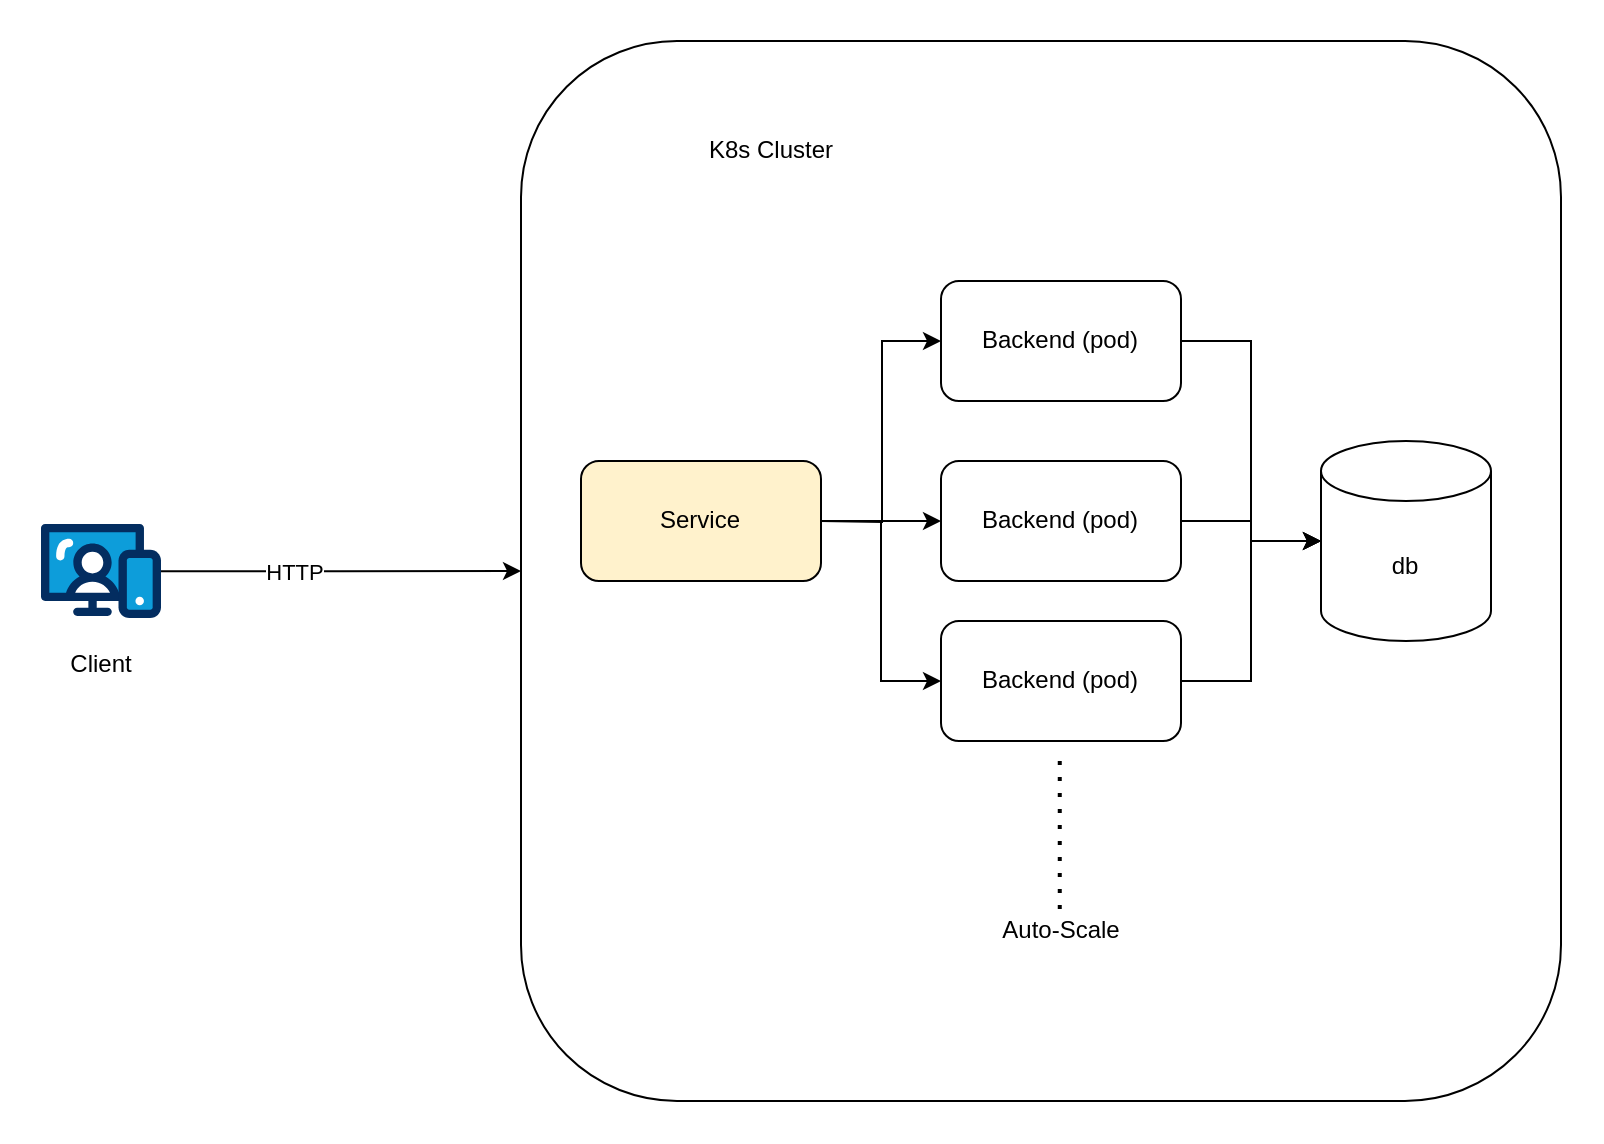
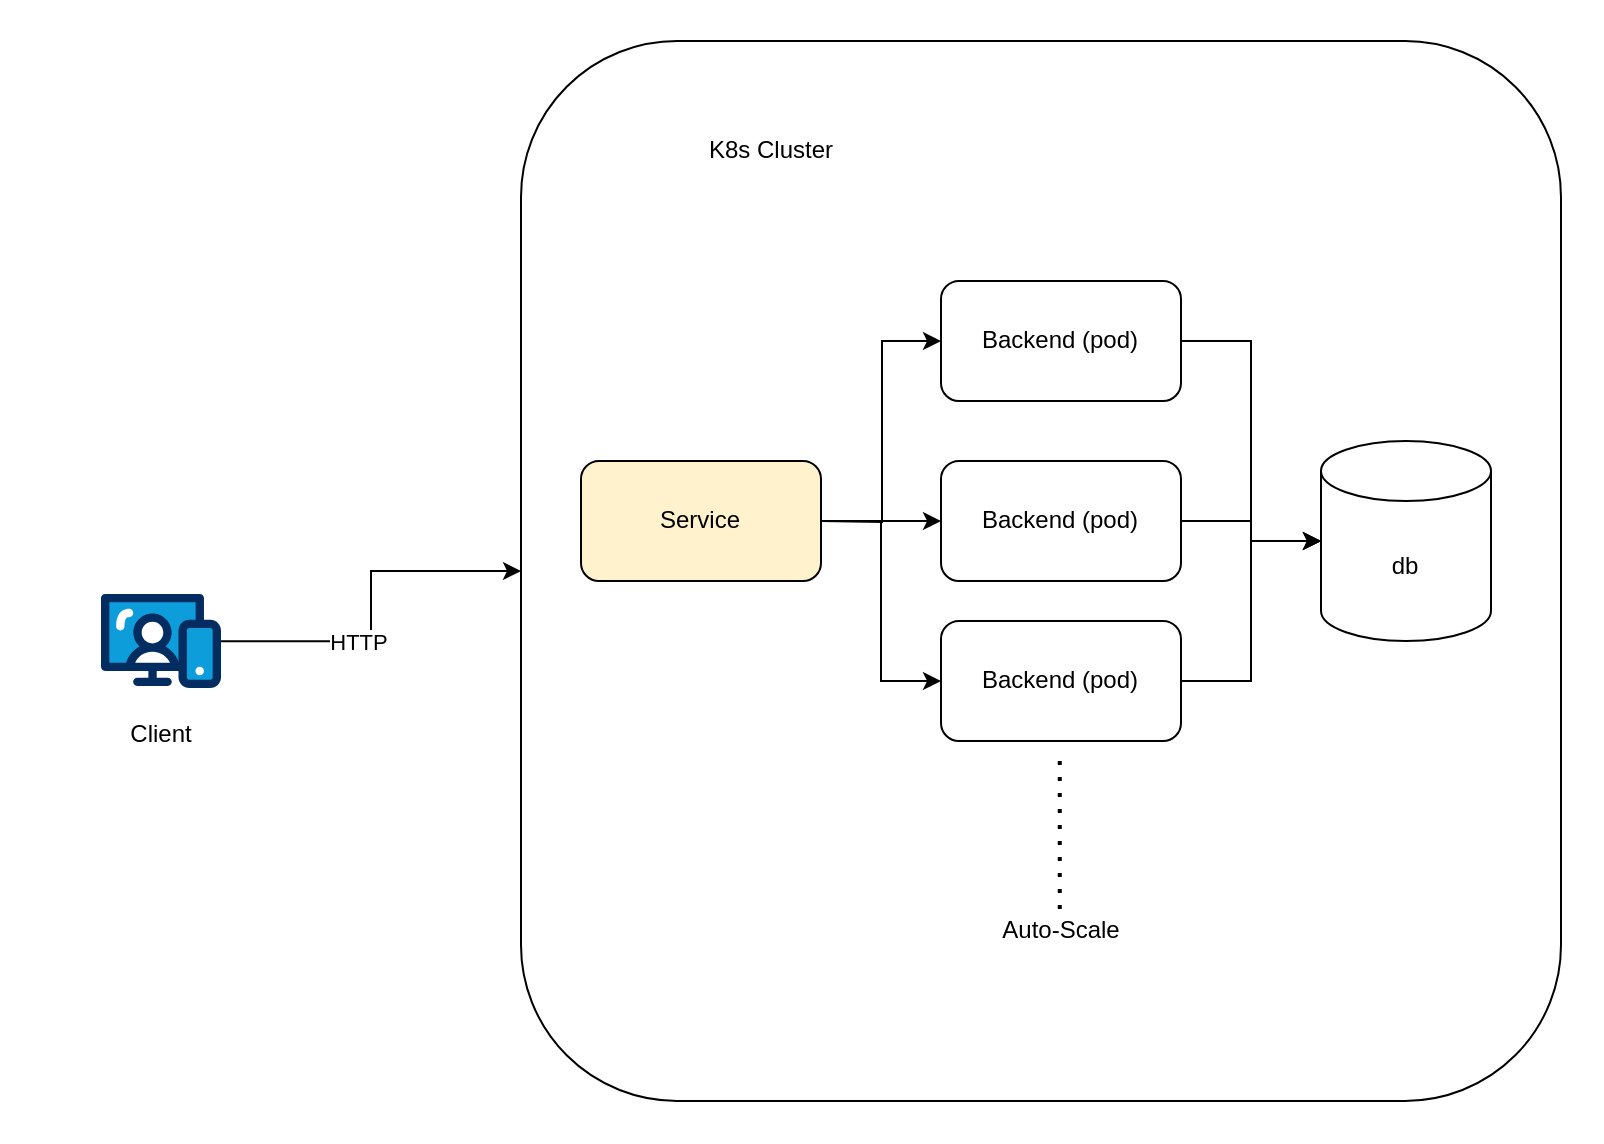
  <mxCell id="0" />
  <mxCell id="1" parent="0" />
  <mxCell id="2" value="" style="rounded=1;whiteSpace=wrap;html=1;" vertex="1" parent="1"><mxGeometry x="260" y="20" width="520" height="530" as="geometry" /></mxCell>
  <mxCell id="3" style="edgeStyle=orthogonalEdgeStyle;rounded=0;orthogonalLoop=1;jettySize=auto;html=1;" edge="1" parent="1" source="5" target="2"><mxGeometry relative="1" as="geometry" /></mxCell>
  <mxCell id="4" value="HTTP" style="edgeLabel;html=1;align=center;verticalAlign=middle;resizable=0;points=[];" vertex="1" connectable="0" parent="3"><mxGeometry x="-0.256" relative="1" as="geometry"><mxPoint x="-1" as="offset" /></mxGeometry></mxCell>
- <mxCell id="5" value="Client" style="verticalLabelPosition=bottom;aspect=fixed;html=1;shape=mxgraph.salesforce.web;" vertex="1" parent="1"><mxGeometry x="20" y="261.3" width="60" height="47.4" as="geometry" /></mxCell>
+ <mxCell id="5" value="Client" style="verticalLabelPosition=bottom;aspect=fixed;html=1;shape=mxgraph.salesforce.web;" vertex="1" parent="1"><mxGeometry x="50" y="296.3" width="60" height="47.4" as="geometry" /></mxCell>
  <mxCell id="6" style="edgeStyle=orthogonalEdgeStyle;rounded=0;orthogonalLoop=1;jettySize=auto;html=1;entryX=0;entryY=0.5;entryDx=0;entryDy=0;" edge="1" parent="1" target="10"><mxGeometry relative="1" as="geometry"><mxPoint x="410" y="260" as="sourcePoint" /></mxGeometry></mxCell>
  <mxCell id="7" style="edgeStyle=orthogonalEdgeStyle;rounded=0;orthogonalLoop=1;jettySize=auto;html=1;entryX=0;entryY=0.5;entryDx=0;entryDy=0;" edge="1" parent="1" source="9" target="11"><mxGeometry relative="1" as="geometry" /></mxCell>
  <mxCell id="8" style="edgeStyle=orthogonalEdgeStyle;rounded=0;orthogonalLoop=1;jettySize=auto;html=1;entryX=0;entryY=0.5;entryDx=0;entryDy=0;" edge="1" parent="1" source="9" target="12"><mxGeometry relative="1" as="geometry" /></mxCell>
  <mxCell id="9" value="Service" style="rounded=1;whiteSpace=wrap;html=1;fillColor=#fff2cc;" vertex="1" parent="1"><mxGeometry x="290" y="230" width="120" height="60" as="geometry" /></mxCell>
  <mxCell id="10" value="Backend (pod)" style="rounded=1;whiteSpace=wrap;html=1;" vertex="1" parent="1"><mxGeometry x="470" y="140" width="120" height="60" as="geometry" /></mxCell>
  <mxCell id="11" value="Backend (pod)" style="rounded=1;whiteSpace=wrap;html=1;" vertex="1" parent="1"><mxGeometry x="470" y="230" width="120" height="60" as="geometry" /></mxCell>
  <mxCell id="12" value="Backend (pod)" style="rounded=1;whiteSpace=wrap;html=1;" vertex="1" parent="1"><mxGeometry x="470" y="310" width="120" height="60" as="geometry" /></mxCell>
  <mxCell id="13" value="db" style="shape=cylinder3;whiteSpace=wrap;html=1;boundedLbl=1;backgroundOutline=1;size=15;" vertex="1" parent="1"><mxGeometry x="660" y="220" width="85" height="100" as="geometry" /></mxCell>
  <mxCell id="14" value="" style="endArrow=none;dashed=1;html=1;dashPattern=1 3;strokeWidth=2;rounded=0;" edge="1" parent="1"><mxGeometry width="50" height="50" relative="1" as="geometry"><mxPoint x="529.38" y="380" as="sourcePoint" /><mxPoint x="529.38" y="460" as="targetPoint" /></mxGeometry></mxCell>
  <mxCell id="15" value="Auto-Scale" style="text;html=1;align=center;verticalAlign=middle;resizable=0;points=[];autosize=1;strokeColor=none;fillColor=none;" vertex="1" parent="1"><mxGeometry x="490" y="450" width="80" height="30" as="geometry" /></mxCell>
  <mxCell id="16" value="K8s Cluster" style="text;html=1;align=center;verticalAlign=middle;resizable=0;points=[];autosize=1;strokeColor=none;fillColor=none;" vertex="1" parent="1"><mxGeometry x="340" y="60" width="90" height="30" as="geometry" /></mxCell>
  <mxCell id="17" style="edgeStyle=orthogonalEdgeStyle;rounded=0;orthogonalLoop=1;jettySize=auto;html=1;entryX=0;entryY=0.5;entryDx=0;entryDy=0;entryPerimeter=0;" edge="1" parent="1" source="10" target="13"><mxGeometry relative="1" as="geometry" /></mxCell>
  <mxCell id="18" style="edgeStyle=orthogonalEdgeStyle;rounded=0;orthogonalLoop=1;jettySize=auto;html=1;entryX=0;entryY=0.5;entryDx=0;entryDy=0;entryPerimeter=0;" edge="1" parent="1" source="11" target="13"><mxGeometry relative="1" as="geometry" /></mxCell>
  <mxCell id="19" style="edgeStyle=orthogonalEdgeStyle;rounded=0;orthogonalLoop=1;jettySize=auto;html=1;entryX=0;entryY=0.5;entryDx=0;entryDy=0;entryPerimeter=0;" edge="1" parent="1" source="12" target="13"><mxGeometry relative="1" as="geometry" /></mxCell>
